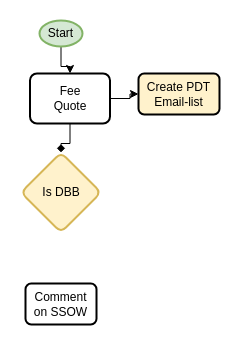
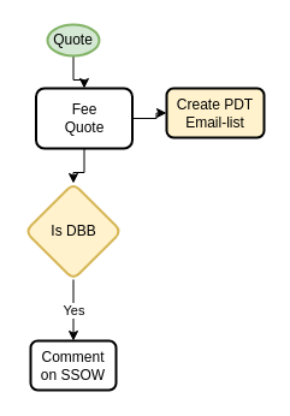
  <mxCell id="0" />
  <mxCell id="1" parent="0" />
  <mxCell id="2" style="edgeStyle=orthogonalEdgeStyle;rounded=0;orthogonalLoop=1;jettySize=auto;html=1;entryX=0.5;entryY=0;entryDx=0;entryDy=0;" edge="1" parent="1" source="3" target="6"><mxGeometry relative="1" as="geometry" /></mxCell>
- <mxCell id="3" value="Start" style="strokeWidth=2;html=1;shape=mxgraph.flowchart.start_1;whiteSpace=wrap;fillColor=#d5e8d4;strokeColor=#82b366;" vertex="1" parent="1"><mxGeometry x="39" y="20" width="43" height="26" as="geometry" /></mxCell>
+ <mxCell id="3" value="Quote" style="strokeWidth=2;html=1;shape=mxgraph.flowchart.start_1;whiteSpace=wrap;fillColor=#d5e8d4;strokeColor=#82b366;" vertex="1" parent="1"><mxGeometry x="39" y="20" width="43" height="26" as="geometry" /></mxCell>
  <mxCell id="4" style="edgeStyle=orthogonalEdgeStyle;rounded=0;orthogonalLoop=1;jettySize=auto;html=1;" edge="1" parent="1" source="6" target="7"><mxGeometry relative="1" as="geometry" /></mxCell>
- <mxCell id="5" value="" style="edgeStyle=orthogonalEdgeStyle;rounded=0;orthogonalLoop=1;jettySize=auto;html=1;endArrow=diamond;" edge="1" parent="1" source="6" target="9"><mxGeometry relative="1" as="geometry" /></mxCell>
+ <mxCell id="5" value="" style="edgeStyle=orthogonalEdgeStyle;rounded=0;orthogonalLoop=1;jettySize=auto;html=1;" edge="1" parent="1" source="6" target="9"><mxGeometry relative="1" as="geometry" /></mxCell>
  <mxCell id="6" value="Fee&lt;div&gt;Quote&lt;/div&gt;" style="rounded=1;whiteSpace=wrap;html=1;absoluteArcSize=1;arcSize=14;strokeWidth=2;" vertex="1" parent="1"><mxGeometry x="29.5" y="73" width="80" height="50" as="geometry" /></mxCell>
  <mxCell id="7" value="Create PDT&lt;div&gt;Email-list&lt;/div&gt;" style="whiteSpace=wrap;html=1;rounded=1;arcSize=14;strokeWidth=2;fillColor=#fff2cc;" vertex="1" parent="1"><mxGeometry x="138" y="73" width="81" height="41" as="geometry" /></mxCell>
+ <mxCell id="8" value="Yes" style="edgeStyle=orthogonalEdgeStyle;rounded=0;orthogonalLoop=1;jettySize=auto;html=1;" edge="1" parent="1" source="9" target="10"><mxGeometry relative="1" as="geometry" /></mxCell>
  <mxCell id="9" value="Is DBB" style="rhombus;whiteSpace=wrap;html=1;rounded=1;arcSize=14;strokeWidth=2;fillColor=#fff2cc;strokeColor=#d6b656;" vertex="1" parent="1"><mxGeometry x="20.5" y="152" width="80" height="80" as="geometry" /></mxCell>
  <mxCell id="10" value="Comment&lt;div&gt;on SSOW&lt;/div&gt;" style="whiteSpace=wrap;html=1;rounded=1;arcSize=14;strokeWidth=2;" vertex="1" parent="1"><mxGeometry x="25" y="283" width="71" height="41" as="geometry" /></mxCell>
